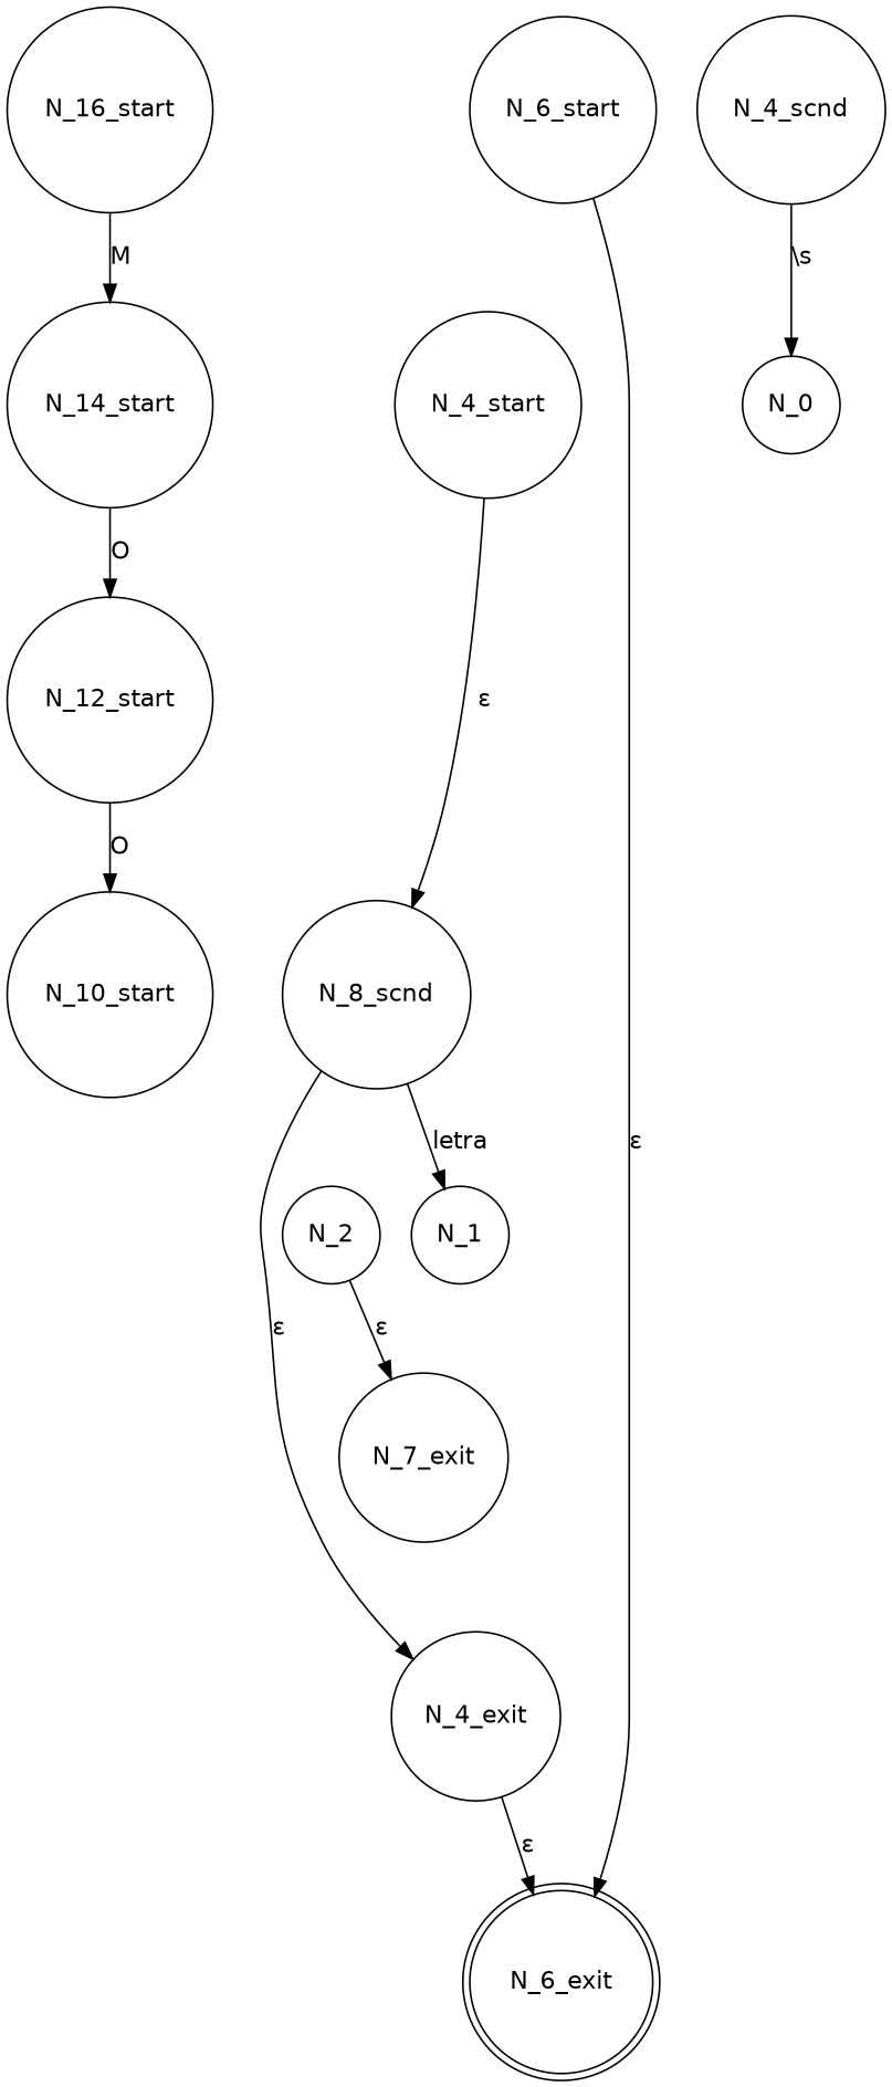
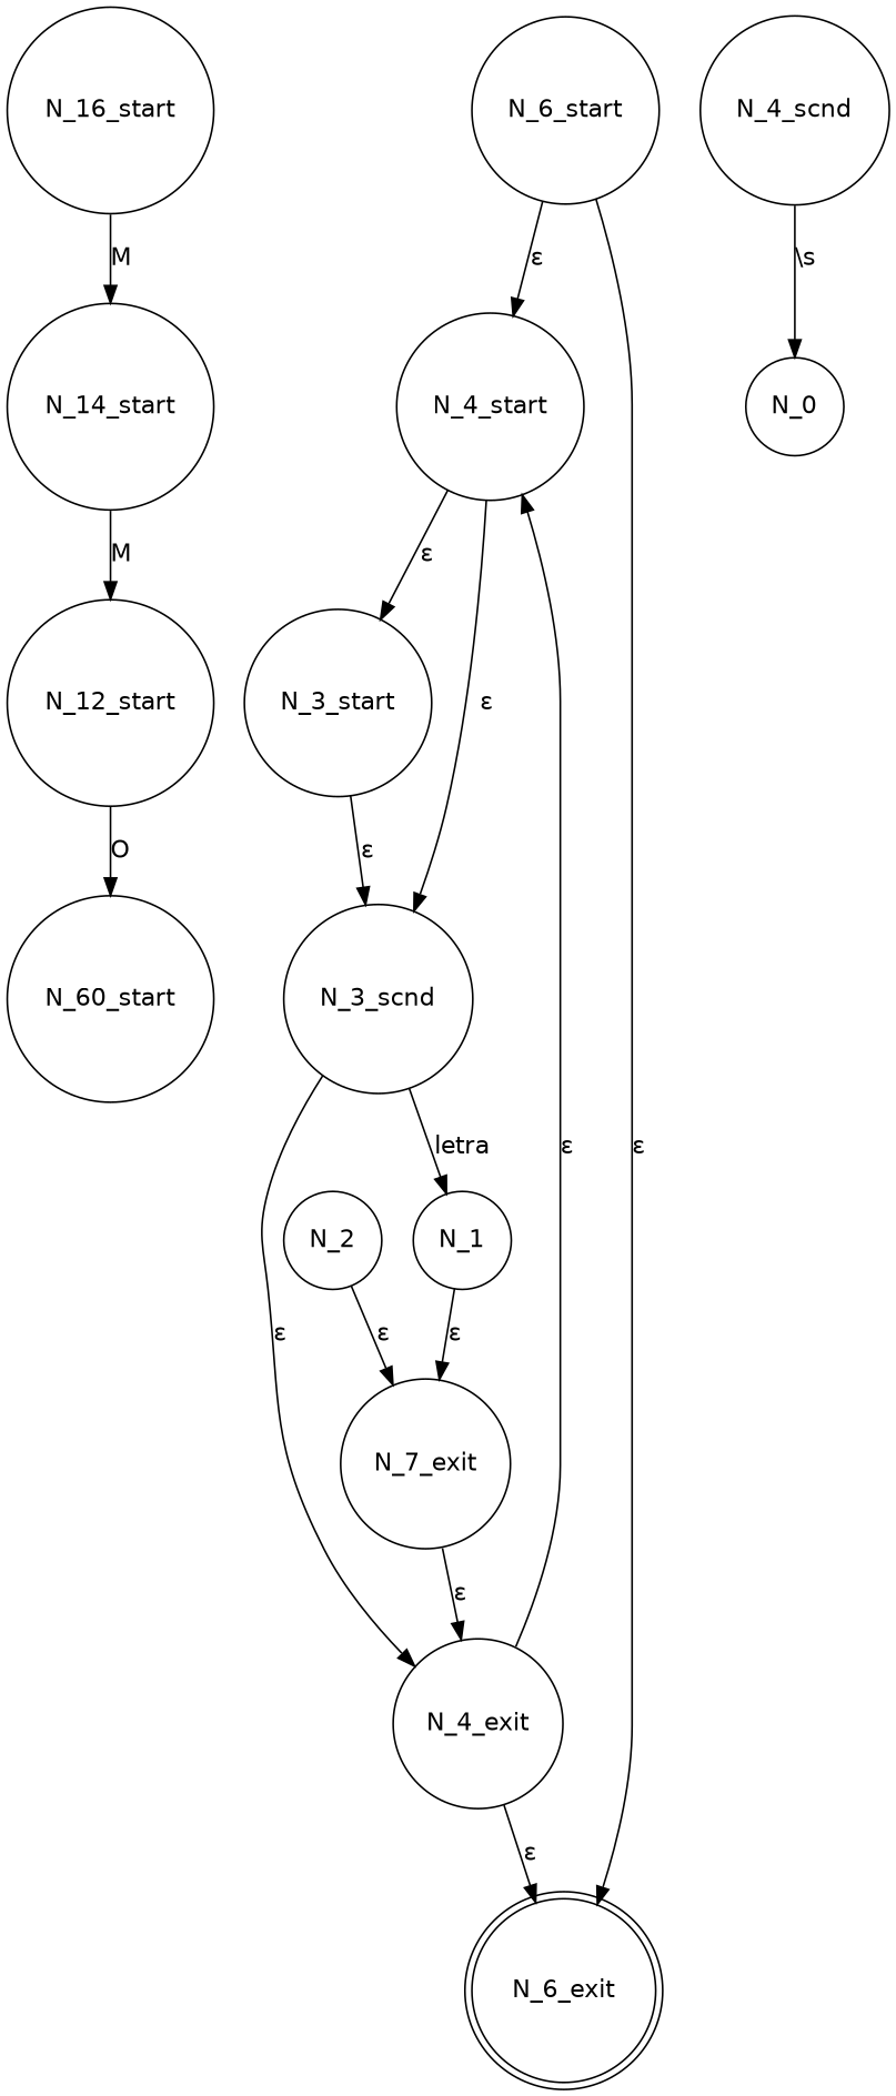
  digraph {
    fontname="DejaVu Sans"
    labelloc=t
    rankdir=TB
    node [fontname="DejaVu Sans" shape=circle]
    edge [fontname="DejaVu Sans"]
    N_16_start
    N_14_start
    N_12_start
-   N_10_start
+   N_10_start [label=N_60_start]
    N_6_start
    N_4_start
    N_6_exit [peripheries=2]
-   N_3_scnd [label=N_8_scnd]
+   N_3_start
+   N_3_scnd
    N_4_scnd
    N_0
    N_4_exit
    N_1
    n14 [label=N_7_exit]
    N_2
    N_16_start -> N_14_start [label=M]
-   N_14_start -> N_12_start [label=O]
+   N_14_start -> N_12_start [label=M]
    N_12_start -> N_10_start [label=O]
+   N_6_start -> N_4_start [label="&epsilon;"]
    N_6_start -> N_6_exit [label="&epsilon;"]
+   N_4_start -> N_3_start [label="&epsilon;"]
    N_4_start -> N_3_scnd [label="&epsilon;"]
+   N_3_start -> N_3_scnd [label="&epsilon;"]
    N_3_scnd -> N_4_exit [label="&epsilon;"]
    N_3_scnd -> N_1 [label=letra]
    N_4_scnd -> N_0 [label="\\s"]
+   N_4_exit -> N_4_start [label="&epsilon;"]
    N_4_exit -> N_6_exit [label="&epsilon;"]
+   N_1 -> n14 [label="&epsilon;"]
+   n14 -> N_4_exit [label="&epsilon;"]
    N_2 -> n14 [label="&epsilon;"]
  }
